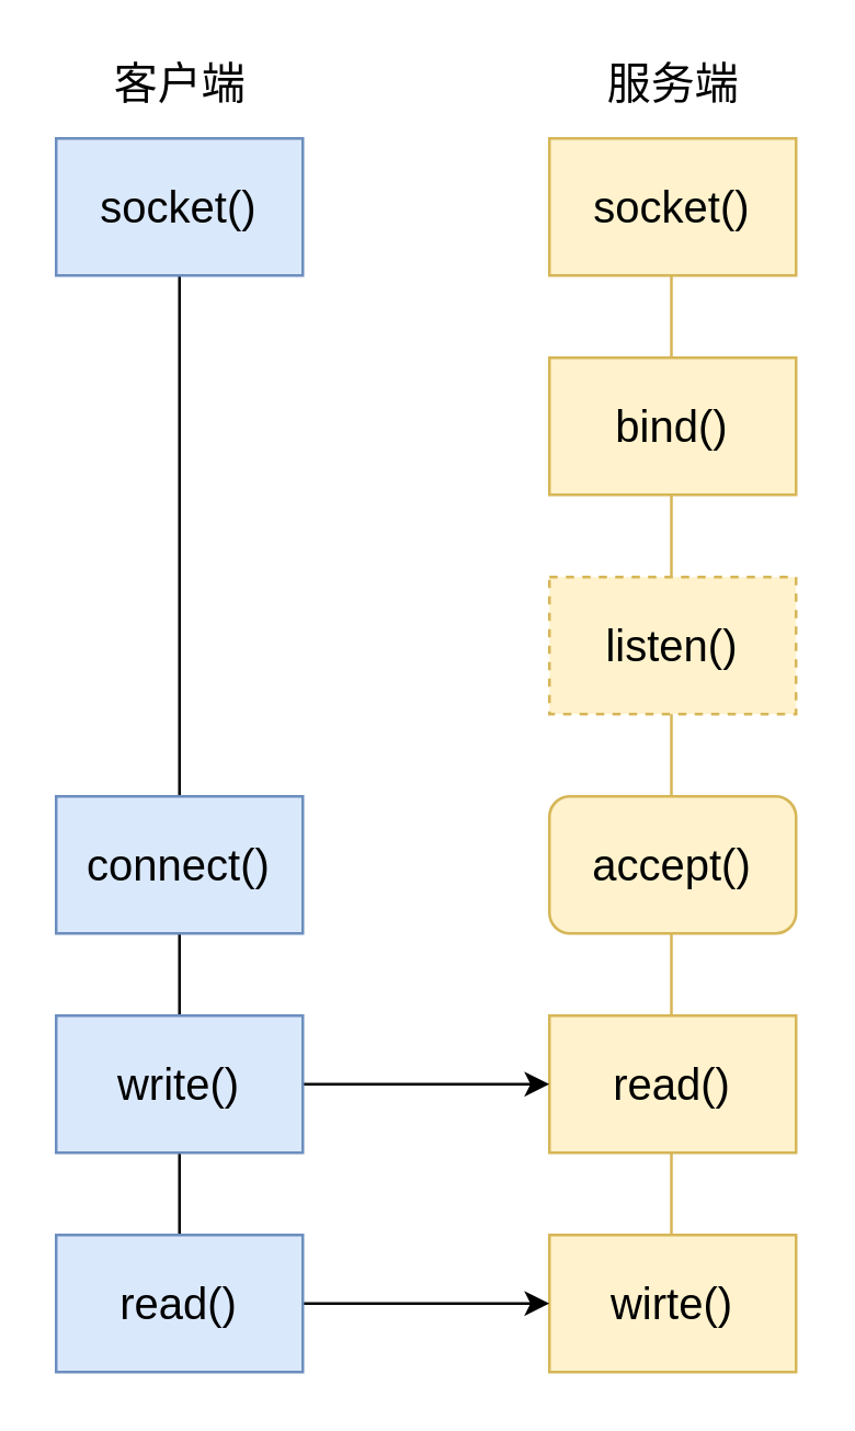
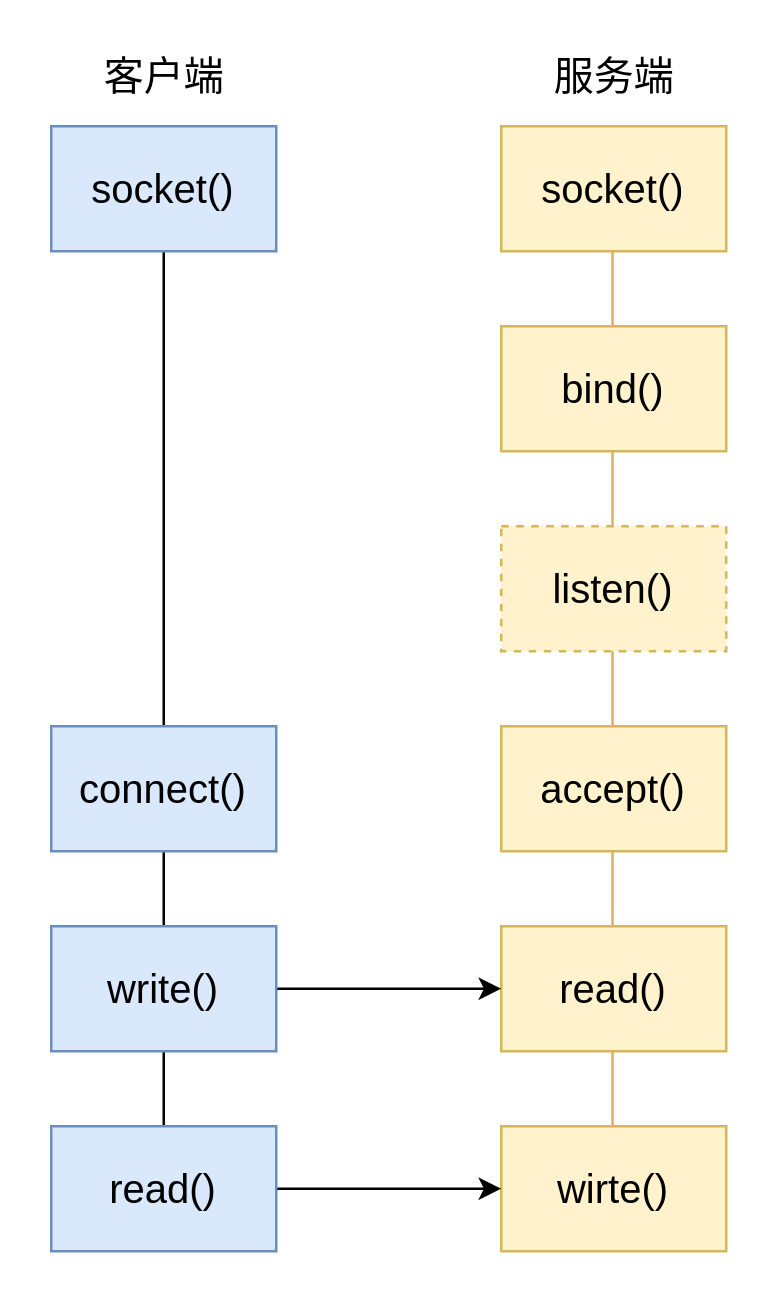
  <mxCell id="0" />
  <mxCell id="1" parent="0" />
  <mxCell id="2" value="" style="endArrow=none;html=1;fontSize=16;exitX=0.5;exitY=0;exitDx=0;exitDy=0;entryX=0.5;entryY=1;entryDx=0;entryDy=0;fillColor=#fff2cc;strokeColor=#d6b656;" edge="1" parent="1"><mxGeometry width="50" height="50" relative="1" as="geometry"><mxPoint x="244.5" y="450" as="sourcePoint" /><mxPoint x="244.5" y="100" as="targetPoint" /></mxGeometry></mxCell>
  <mxCell id="3" value="" style="endArrow=none;html=1;fontSize=16;exitX=0.5;exitY=0;exitDx=0;exitDy=0;entryX=0.5;entryY=1;entryDx=0;entryDy=0;" edge="1" parent="1" source="14" target="15"><mxGeometry width="50" height="50" relative="1" as="geometry"><mxPoint x="-10" y="190" as="sourcePoint" /><mxPoint x="40" y="140" as="targetPoint" /></mxGeometry></mxCell>
  <mxCell id="4" value="socket()" style="rounded=0;whiteSpace=wrap;html=1;fontSize=16;fillColor=#fff2cc;strokeColor=#d6b656;" vertex="1" parent="1"><mxGeometry x="200" y="50" width="90" height="50" as="geometry" /></mxCell>
  <mxCell id="5" value="bind()" style="rounded=0;whiteSpace=wrap;html=1;fontSize=16;fillColor=#fff2cc;strokeColor=#d6b656;" vertex="1" parent="1"><mxGeometry x="200" y="130" width="90" height="50" as="geometry" /></mxCell>
  <mxCell id="6" value="listen()" style="rounded=0;whiteSpace=wrap;html=1;fontSize=16;fillColor=#fff2cc;strokeColor=#d6b656;dashed=1;" vertex="1" parent="1"><mxGeometry x="200" y="210" width="90" height="50" as="geometry" /></mxCell>
- <mxCell id="7" value="accept()" style="whiteSpace=wrap;html=1;fontSize=16;fillColor=#fff2cc;strokeColor=#d6b656;rounded=1;" vertex="1" parent="1"><mxGeometry x="200" y="290" width="90" height="50" as="geometry" /></mxCell>
+ <mxCell id="7" value="accept()" style="rounded=0;whiteSpace=wrap;html=1;fontSize=16;fillColor=#fff2cc;strokeColor=#d6b656;" vertex="1" parent="1"><mxGeometry x="200" y="290" width="90" height="50" as="geometry" /></mxCell>
  <mxCell id="8" value="read()" style="rounded=0;whiteSpace=wrap;html=1;fontSize=16;fillColor=#fff2cc;strokeColor=#d6b656;" vertex="1" parent="1"><mxGeometry x="200" y="370" width="90" height="50" as="geometry" /></mxCell>
  <mxCell id="9" value="wirte()" style="rounded=0;whiteSpace=wrap;html=1;fontSize=16;fillColor=#fff2cc;strokeColor=#d6b656;" vertex="1" parent="1"><mxGeometry x="200" y="450" width="90" height="50" as="geometry" /></mxCell>
  <mxCell id="10" value="connect()" style="rounded=0;whiteSpace=wrap;html=1;fontSize=16;fillColor=#dae8fc;strokeColor=#6c8ebf;" vertex="1" parent="1"><mxGeometry x="20" y="290" width="90" height="50" as="geometry" /></mxCell>
  <mxCell id="11" style="edgeStyle=orthogonalEdgeStyle;rounded=0;orthogonalLoop=1;jettySize=auto;html=1;entryX=0;entryY=0.5;entryDx=0;entryDy=0;fontSize=16;" edge="1" parent="1" source="12" target="8"><mxGeometry relative="1" as="geometry" /></mxCell>
  <mxCell id="12" value="write()" style="rounded=0;whiteSpace=wrap;html=1;fontSize=16;fillColor=#dae8fc;strokeColor=#6c8ebf;" vertex="1" parent="1"><mxGeometry x="20" y="370" width="90" height="50" as="geometry" /></mxCell>
  <mxCell id="13" style="edgeStyle=orthogonalEdgeStyle;rounded=0;orthogonalLoop=1;jettySize=auto;html=1;entryX=0;entryY=0.5;entryDx=0;entryDy=0;fontSize=16;" edge="1" parent="1" source="14" target="9"><mxGeometry relative="1" as="geometry" /></mxCell>
  <mxCell id="14" value="read()" style="rounded=0;whiteSpace=wrap;html=1;fontSize=16;fillColor=#dae8fc;strokeColor=#6c8ebf;" vertex="1" parent="1"><mxGeometry x="20" y="450" width="90" height="50" as="geometry" /></mxCell>
  <mxCell id="15" value="socket()" style="rounded=0;whiteSpace=wrap;html=1;fontSize=16;fillColor=#dae8fc;strokeColor=#6c8ebf;" vertex="1" parent="1"><mxGeometry x="20" y="50" width="90" height="50" as="geometry" /></mxCell>
  <mxCell id="16" value="客户端" style="text;html=1;align=center;verticalAlign=middle;resizable=0;points=[];autosize=1;fontSize=16;" vertex="1" parent="1"><mxGeometry x="35" y="20" width="60" height="20" as="geometry" /></mxCell>
  <mxCell id="17" value="服务端" style="text;html=1;align=center;verticalAlign=middle;resizable=0;points=[];autosize=1;fontSize=16;" vertex="1" parent="1"><mxGeometry x="215" y="20" width="60" height="20" as="geometry" /></mxCell>
